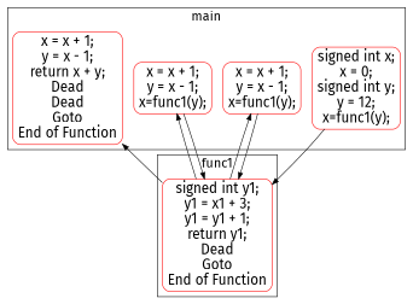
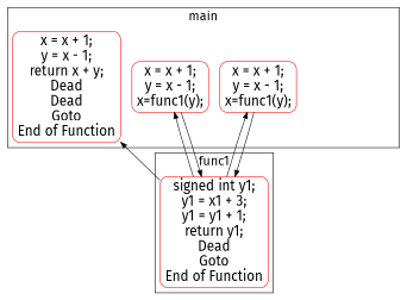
  digraph {
    color=black
    compound=true
    fontsize=20
    fontname="Fira Sans"
    node [color=red fontsize=22 shape=Mrecord fontname="Fira Sans"]
    edge [fontname="Fira Sans"]
-   n1 [label="signed int x;\nx = 0;\nsigned int y;\ny = 12;\nx=func1(y);"]
    n2 [label="x = x + 1;\ny = x - 1;\nx=func1(y);"]
    n3 [label="x = x + 1;\ny = x - 1;\nx=func1(y);"]
    n4 [label="x = x + 1;\ny = x - 1;\nreturn x + y;\nDead\nDead\nGoto\nEnd of Function"]
    n5 [label="signed int y1;\ny1 = x1 + 3;\ny1 = y1 + 1;\nreturn y1;\nDead\nGoto\nEnd of Function"]
    subgraph cluster_1 {
      label=main
-     n1
      n2
      n3
      n4
    }
    subgraph cluster_2 {
      label=func1
      n5
    }
-   n1 -> n5
    n2 -> n5
    n3 -> n5
    n5 -> n2
    n5 -> n3
    n5 -> n4
  }
